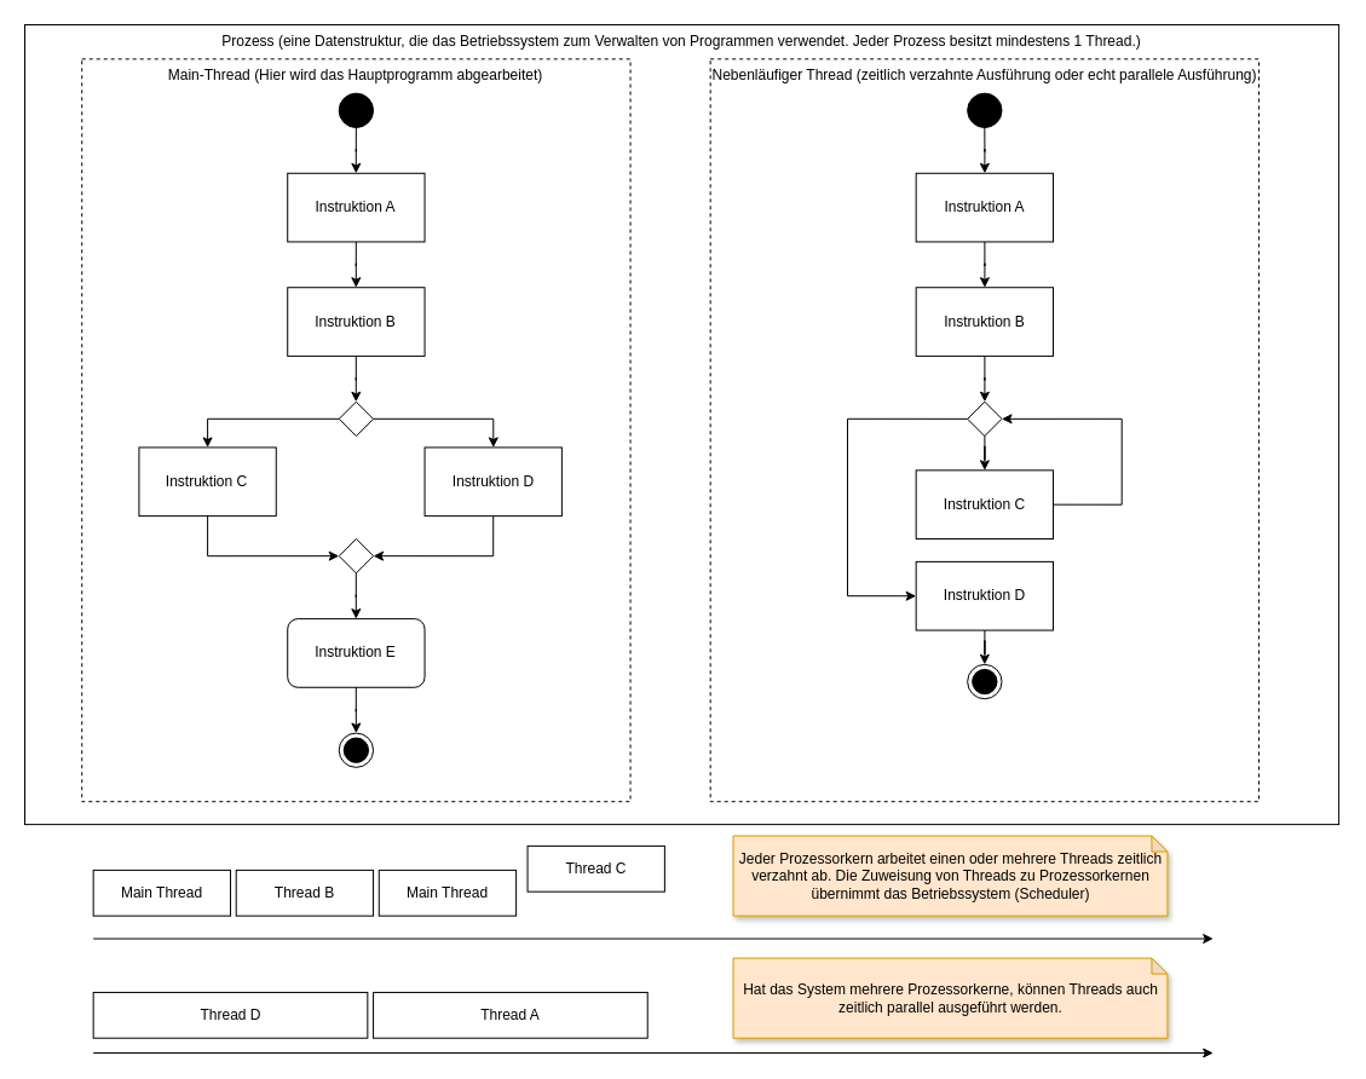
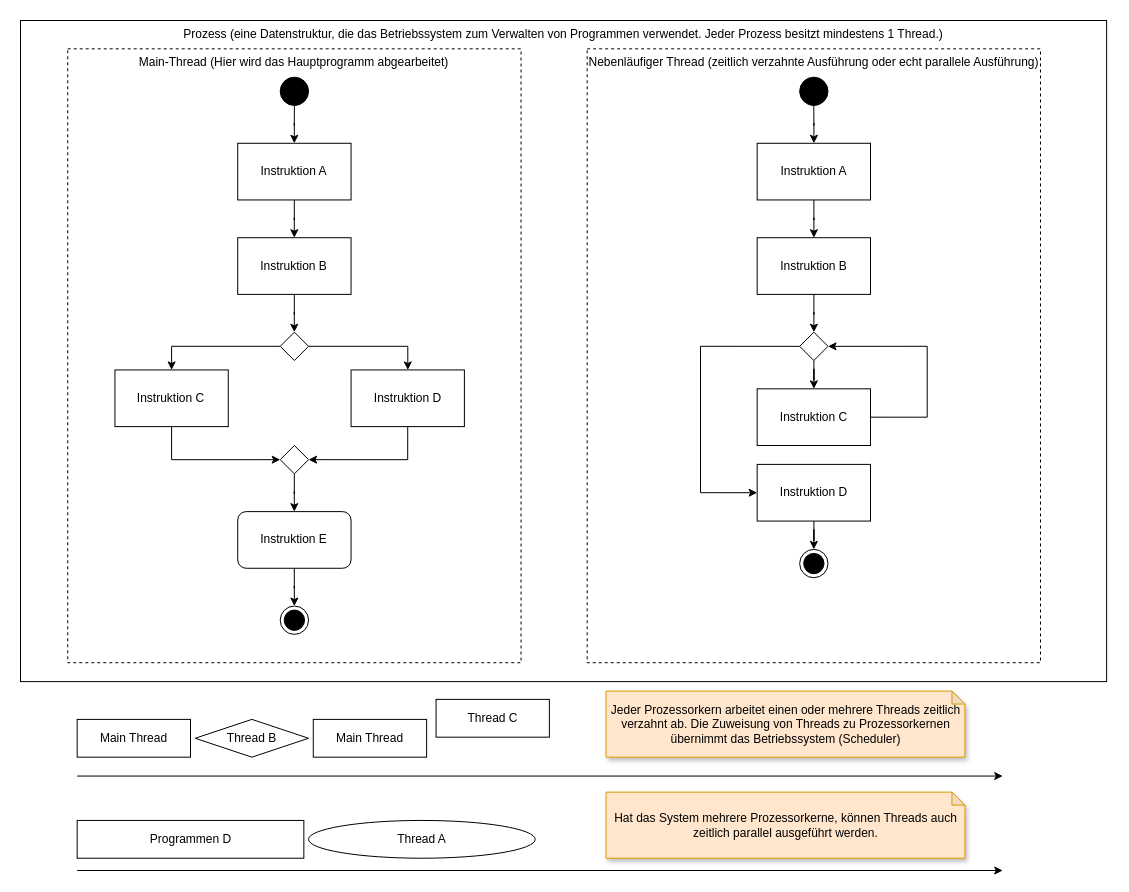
  <mxCell id="0" />
  <mxCell id="1" parent="0" />
  <mxCell id="2" value="" style="group" vertex="1" connectable="0" parent="1"><mxGeometry x="20" y="20" width="1086.11" height="850" as="geometry" /></mxCell>
  <mxCell id="3" value="Prozess (eine Datenstruktur, die das Betriebssystem zum Verwalten von Programmen verwendet. Jeder Prozess besitzt mindestens 1 Thread.)" style="rounded=0;whiteSpace=wrap;html=1;fillColor=none;verticalAlign=top;" vertex="1" parent="2"><mxGeometry width="1086.11" height="661.111" as="geometry" /></mxCell>
  <mxCell id="4" value="Nebenläufiger Thread (zeitlich verzahnte Ausführung oder echt parallele Ausführung)" style="rounded=0;whiteSpace=wrap;html=1;fillColor=none;dashed=1;verticalAlign=top;" vertex="1" parent="2"><mxGeometry x="566.666" y="28.333" width="453.333" height="613.889" as="geometry" /></mxCell>
  <mxCell id="5" value="Instruktion A" style="rounded=0;whiteSpace=wrap;html=1;" vertex="1" parent="2"><mxGeometry x="217.222" y="122.778" width="113.333" height="56.667" as="geometry" /></mxCell>
  <mxCell id="6" value="Instruktion B" style="rounded=0;whiteSpace=wrap;html=1;" vertex="1" parent="2"><mxGeometry x="217.222" y="217.222" width="113.333" height="56.667" as="geometry" /></mxCell>
  <mxCell id="7" style="edgeStyle=orthogonalEdgeStyle;rounded=0;orthogonalLoop=1;jettySize=auto;html=1;" edge="1" parent="2" source="5" target="6"><mxGeometry relative="1" as="geometry" /></mxCell>
  <mxCell id="8" value="" style="rhombus;" vertex="1" parent="2"><mxGeometry x="259.722" y="311.667" width="28.333" height="28.333" as="geometry" /></mxCell>
  <mxCell id="9" style="edgeStyle=orthogonalEdgeStyle;rounded=0;orthogonalLoop=1;jettySize=auto;html=1;" edge="1" parent="2" source="6" target="8"><mxGeometry relative="1" as="geometry" /></mxCell>
  <mxCell id="10" value="Instruktion C" style="rounded=0;whiteSpace=wrap;html=1;" vertex="1" parent="2"><mxGeometry x="94.444" y="349.444" width="113.333" height="56.667" as="geometry" /></mxCell>
  <mxCell id="11" style="edgeStyle=orthogonalEdgeStyle;rounded=0;orthogonalLoop=1;jettySize=auto;html=1;" edge="1" parent="2" source="8" target="10"><mxGeometry relative="1" as="geometry" /></mxCell>
  <mxCell id="12" value="Instruktion D" style="rounded=0;whiteSpace=wrap;html=1;" vertex="1" parent="2"><mxGeometry x="330.555" y="349.444" width="113.333" height="56.667" as="geometry" /></mxCell>
  <mxCell id="13" style="edgeStyle=orthogonalEdgeStyle;rounded=0;orthogonalLoop=1;jettySize=auto;html=1;" edge="1" parent="2" source="8" target="12"><mxGeometry relative="1" as="geometry" /></mxCell>
  <mxCell id="14" value="Instruktion E" style="whiteSpace=wrap;html=1;rounded=1;" vertex="1" parent="2"><mxGeometry x="217.222" y="491.111" width="113.333" height="56.667" as="geometry" /></mxCell>
  <mxCell id="15" style="edgeStyle=orthogonalEdgeStyle;rounded=0;orthogonalLoop=1;jettySize=auto;html=1;" edge="1" parent="2" source="16" target="14"><mxGeometry relative="1" as="geometry" /></mxCell>
  <mxCell id="16" value="" style="rhombus;" vertex="1" parent="2"><mxGeometry x="259.722" y="425" width="28.333" height="28.333" as="geometry" /></mxCell>
  <mxCell id="17" style="edgeStyle=orthogonalEdgeStyle;rounded=0;orthogonalLoop=1;jettySize=auto;html=1;exitX=0.5;exitY=1;exitDx=0;exitDy=0;entryX=0;entryY=0.5;entryDx=0;entryDy=0;" edge="1" parent="2" source="10" target="16"><mxGeometry relative="1" as="geometry" /></mxCell>
  <mxCell id="18" style="edgeStyle=orthogonalEdgeStyle;rounded=0;orthogonalLoop=1;jettySize=auto;html=1;entryX=1;entryY=0.5;entryDx=0;entryDy=0;exitX=0.5;exitY=1;exitDx=0;exitDy=0;" edge="1" parent="2" source="12" target="16"><mxGeometry relative="1" as="geometry" /></mxCell>
  <mxCell id="19" style="edgeStyle=orthogonalEdgeStyle;rounded=0;orthogonalLoop=1;jettySize=auto;html=1;" edge="1" parent="2" source="20" target="5"><mxGeometry relative="1" as="geometry" /></mxCell>
  <mxCell id="20" value="" style="ellipse;fillColor=strokeColor;html=1;" vertex="1" parent="2"><mxGeometry x="259.722" y="56.667" width="28.333" height="28.333" as="geometry" /></mxCell>
  <mxCell id="21" value="" style="ellipse;html=1;shape=endState;fillColor=strokeColor;" vertex="1" parent="2"><mxGeometry x="259.722" y="585.556" width="28.333" height="28.333" as="geometry" /></mxCell>
  <mxCell id="22" style="edgeStyle=orthogonalEdgeStyle;rounded=0;orthogonalLoop=1;jettySize=auto;html=1;" edge="1" parent="2" source="14" target="21"><mxGeometry relative="1" as="geometry" /></mxCell>
  <mxCell id="23" value="Main-Thread (Hier wird das Hauptprogramm abgearbeitet)" style="rounded=0;whiteSpace=wrap;html=1;fillColor=none;dashed=1;verticalAlign=top;" vertex="1" parent="2"><mxGeometry x="47.222" y="28.333" width="453.333" height="613.889" as="geometry" /></mxCell>
  <mxCell id="24" value="Instruktion A" style="rounded=0;whiteSpace=wrap;html=1;" vertex="1" parent="2"><mxGeometry x="736.666" y="122.778" width="113.333" height="56.667" as="geometry" /></mxCell>
  <mxCell id="25" value="Instruktion B" style="rounded=0;whiteSpace=wrap;html=1;" vertex="1" parent="2"><mxGeometry x="736.666" y="217.222" width="113.333" height="56.667" as="geometry" /></mxCell>
  <mxCell id="26" style="edgeStyle=orthogonalEdgeStyle;rounded=0;orthogonalLoop=1;jettySize=auto;html=1;" edge="1" parent="2" source="24" target="25"><mxGeometry relative="1" as="geometry" /></mxCell>
  <mxCell id="27" value="" style="rhombus;" vertex="1" parent="2"><mxGeometry x="779.166" y="311.667" width="28.333" height="28.333" as="geometry" /></mxCell>
  <mxCell id="28" style="edgeStyle=orthogonalEdgeStyle;rounded=0;orthogonalLoop=1;jettySize=auto;html=1;" edge="1" parent="2" source="25" target="27"><mxGeometry relative="1" as="geometry" /></mxCell>
  <mxCell id="29" value="Instruktion D" style="rounded=0;whiteSpace=wrap;html=1;" vertex="1" parent="2"><mxGeometry x="736.666" y="443.889" width="113.333" height="56.667" as="geometry" /></mxCell>
  <mxCell id="30" style="edgeStyle=orthogonalEdgeStyle;rounded=0;orthogonalLoop=1;jettySize=auto;html=1;" edge="1" parent="2" source="31" target="24"><mxGeometry relative="1" as="geometry" /></mxCell>
  <mxCell id="31" value="" style="ellipse;fillColor=strokeColor;html=1;" vertex="1" parent="2"><mxGeometry x="779.166" y="56.667" width="28.333" height="28.333" as="geometry" /></mxCell>
  <mxCell id="32" value="" style="ellipse;html=1;shape=endState;fillColor=strokeColor;" vertex="1" parent="2"><mxGeometry x="779.166" y="528.889" width="28.333" height="28.333" as="geometry" /></mxCell>
  <mxCell id="33" style="edgeStyle=orthogonalEdgeStyle;rounded=0;orthogonalLoop=1;jettySize=auto;html=1;" edge="1" parent="2" source="29" target="32"><mxGeometry relative="1" as="geometry" /></mxCell>
  <mxCell id="34" style="edgeStyle=orthogonalEdgeStyle;rounded=0;orthogonalLoop=1;jettySize=auto;html=1;entryX=1;entryY=0.5;entryDx=0;entryDy=0;exitX=1;exitY=0.5;exitDx=0;exitDy=0;" edge="1" parent="2" source="35" target="27"><mxGeometry relative="1" as="geometry"><Array as="points"><mxPoint x="906.666" y="396.667" /><mxPoint x="906.666" y="325.833" /></Array></mxGeometry></mxCell>
  <mxCell id="35" value="Instruktion C" style="rounded=0;whiteSpace=wrap;html=1;" vertex="1" parent="2"><mxGeometry x="736.666" y="368.333" width="113.333" height="56.667" as="geometry" /></mxCell>
  <mxCell id="36" style="edgeStyle=orthogonalEdgeStyle;rounded=0;orthogonalLoop=1;jettySize=auto;html=1;" edge="1" parent="2" source="27" target="35"><mxGeometry relative="1" as="geometry" /></mxCell>
  <mxCell id="37" style="edgeStyle=orthogonalEdgeStyle;rounded=0;orthogonalLoop=1;jettySize=auto;html=1;exitX=0;exitY=0.5;exitDx=0;exitDy=0;entryX=0;entryY=0.5;entryDx=0;entryDy=0;" edge="1" parent="2" source="27" target="29"><mxGeometry relative="1" as="geometry"><Array as="points"><mxPoint x="679.999" y="325.833" /><mxPoint x="679.999" y="472.222" /></Array></mxGeometry></mxCell>
  <mxCell id="38" value="" style="endArrow=classic;html=1;rounded=0;" edge="1" parent="2"><mxGeometry width="50" height="50" relative="1" as="geometry"><mxPoint x="56.667" y="755.556" as="sourcePoint" /><mxPoint x="982.221" y="755.556" as="targetPoint" /></mxGeometry></mxCell>
  <mxCell id="39" value="Main Thread" style="rounded=0;whiteSpace=wrap;html=1;" vertex="1" parent="2"><mxGeometry x="56.667" y="698.889" width="113.333" height="37.778" as="geometry" /></mxCell>
- <mxCell id="40" value="Thread B" style="rounded=0;whiteSpace=wrap;html=1;" vertex="1" parent="2"><mxGeometry x="174.722" y="698.889" width="113.333" height="37.778" as="geometry" /></mxCell>
+ <mxCell id="40" value="Thread B" style="rhombus;whiteSpace=wrap;html=1;" vertex="1" parent="2"><mxGeometry x="174.722" y="698.889" width="113.333" height="37.778" as="geometry" /></mxCell>
  <mxCell id="41" value="Main Thread" style="rounded=0;whiteSpace=wrap;html=1;" vertex="1" parent="2"><mxGeometry x="292.777" y="698.889" width="113.333" height="37.778" as="geometry" /></mxCell>
  <mxCell id="42" value="Thread C" style="rounded=0;whiteSpace=wrap;html=1;" vertex="1" parent="2"><mxGeometry x="415.555" y="678.889" width="113.333" height="37.778" as="geometry" /></mxCell>
  <mxCell id="43" value="Jeder Prozessorkern arbeitet einen oder mehrere Threads zeitlich verzahnt ab. Die Zuweisung von Threads zu Prozessorkernen übernimmt das Betriebssystem (Scheduler)" style="shape=note;whiteSpace=wrap;html=1;backgroundOutline=1;darkOpacity=0.05;size=13;fillColor=#ffe6cc;strokeColor=#d79b00;shadow=1;" vertex="1" parent="2"><mxGeometry x="585.555" y="670.556" width="358.889" height="66.111" as="geometry" /></mxCell>
  <mxCell id="44" value="" style="endArrow=classic;html=1;rounded=0;" edge="1" parent="2"><mxGeometry width="50" height="50" relative="1" as="geometry"><mxPoint x="56.667" y="850" as="sourcePoint" /><mxPoint x="982.221" y="850" as="targetPoint" /></mxGeometry></mxCell>
- <mxCell id="45" value="Thread D" style="rounded=0;whiteSpace=wrap;html=1;" vertex="1" parent="2"><mxGeometry x="56.667" y="799.944" width="226.666" height="37.778" as="geometry" /></mxCell>
+ <mxCell id="45" value="Programmen D" style="rounded=0;whiteSpace=wrap;html=1;" vertex="1" parent="2"><mxGeometry x="56.667" y="799.944" width="226.666" height="37.778" as="geometry" /></mxCell>
  <mxCell id="46" value="Hat das System mehrere Prozessorkerne, können Threads auch zeitlich parallel ausgeführt werden." style="shape=note;whiteSpace=wrap;html=1;backgroundOutline=1;darkOpacity=0.05;size=13;fillColor=#ffe6cc;strokeColor=#d79b00;shadow=1;" vertex="1" parent="2"><mxGeometry x="585.555" y="771.611" width="358.889" height="66.111" as="geometry" /></mxCell>
- <mxCell id="47" value="Thread A" style="rounded=0;whiteSpace=wrap;html=1;" vertex="1" parent="2"><mxGeometry x="288.055" y="799.944" width="226.666" height="37.778" as="geometry" /></mxCell>
+ <mxCell id="47" value="Thread A" style="ellipse;whiteSpace=wrap;html=1;" vertex="1" parent="2"><mxGeometry x="288.055" y="799.944" width="226.666" height="37.778" as="geometry" /></mxCell>
